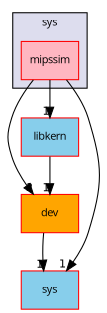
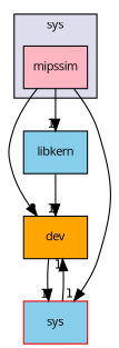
  digraph {
    compound=true
    fontname="Open Sans"
    node [fillcolor=skyblue fontname="Open Sans" fontsize=10 shape=box style=filled]
    edge [fontname="Open Sans" headlabel=1 labeldistance=1.5 labelfontname=Helvetica labelfontsize=10]
-   n1 [fillcolor=lightpink label=mipssim pencolor=black color=red]
-   n2 [color=red fillcolor=orange label=dev]
-   n3 [label=libkern color=red]
+   n1 [fillcolor=lightpink label=mipssim pencolor=black]
+   n2 [color=black fillcolor=orange label=dev]
+   n3 [label=libkern]
    n4 [color=red label=sys]
    subgraph cluster_1 {
      bgcolor="#ddddee"
      fontsize=10
      label=sys
      pencolor=black
      n1
    }
    n1 -> n2 [headlabel=2]
    n1 -> n3
    n1 -> n4
    n2 -> n4
    n3 -> n2
+   n4 -> n2
  }
